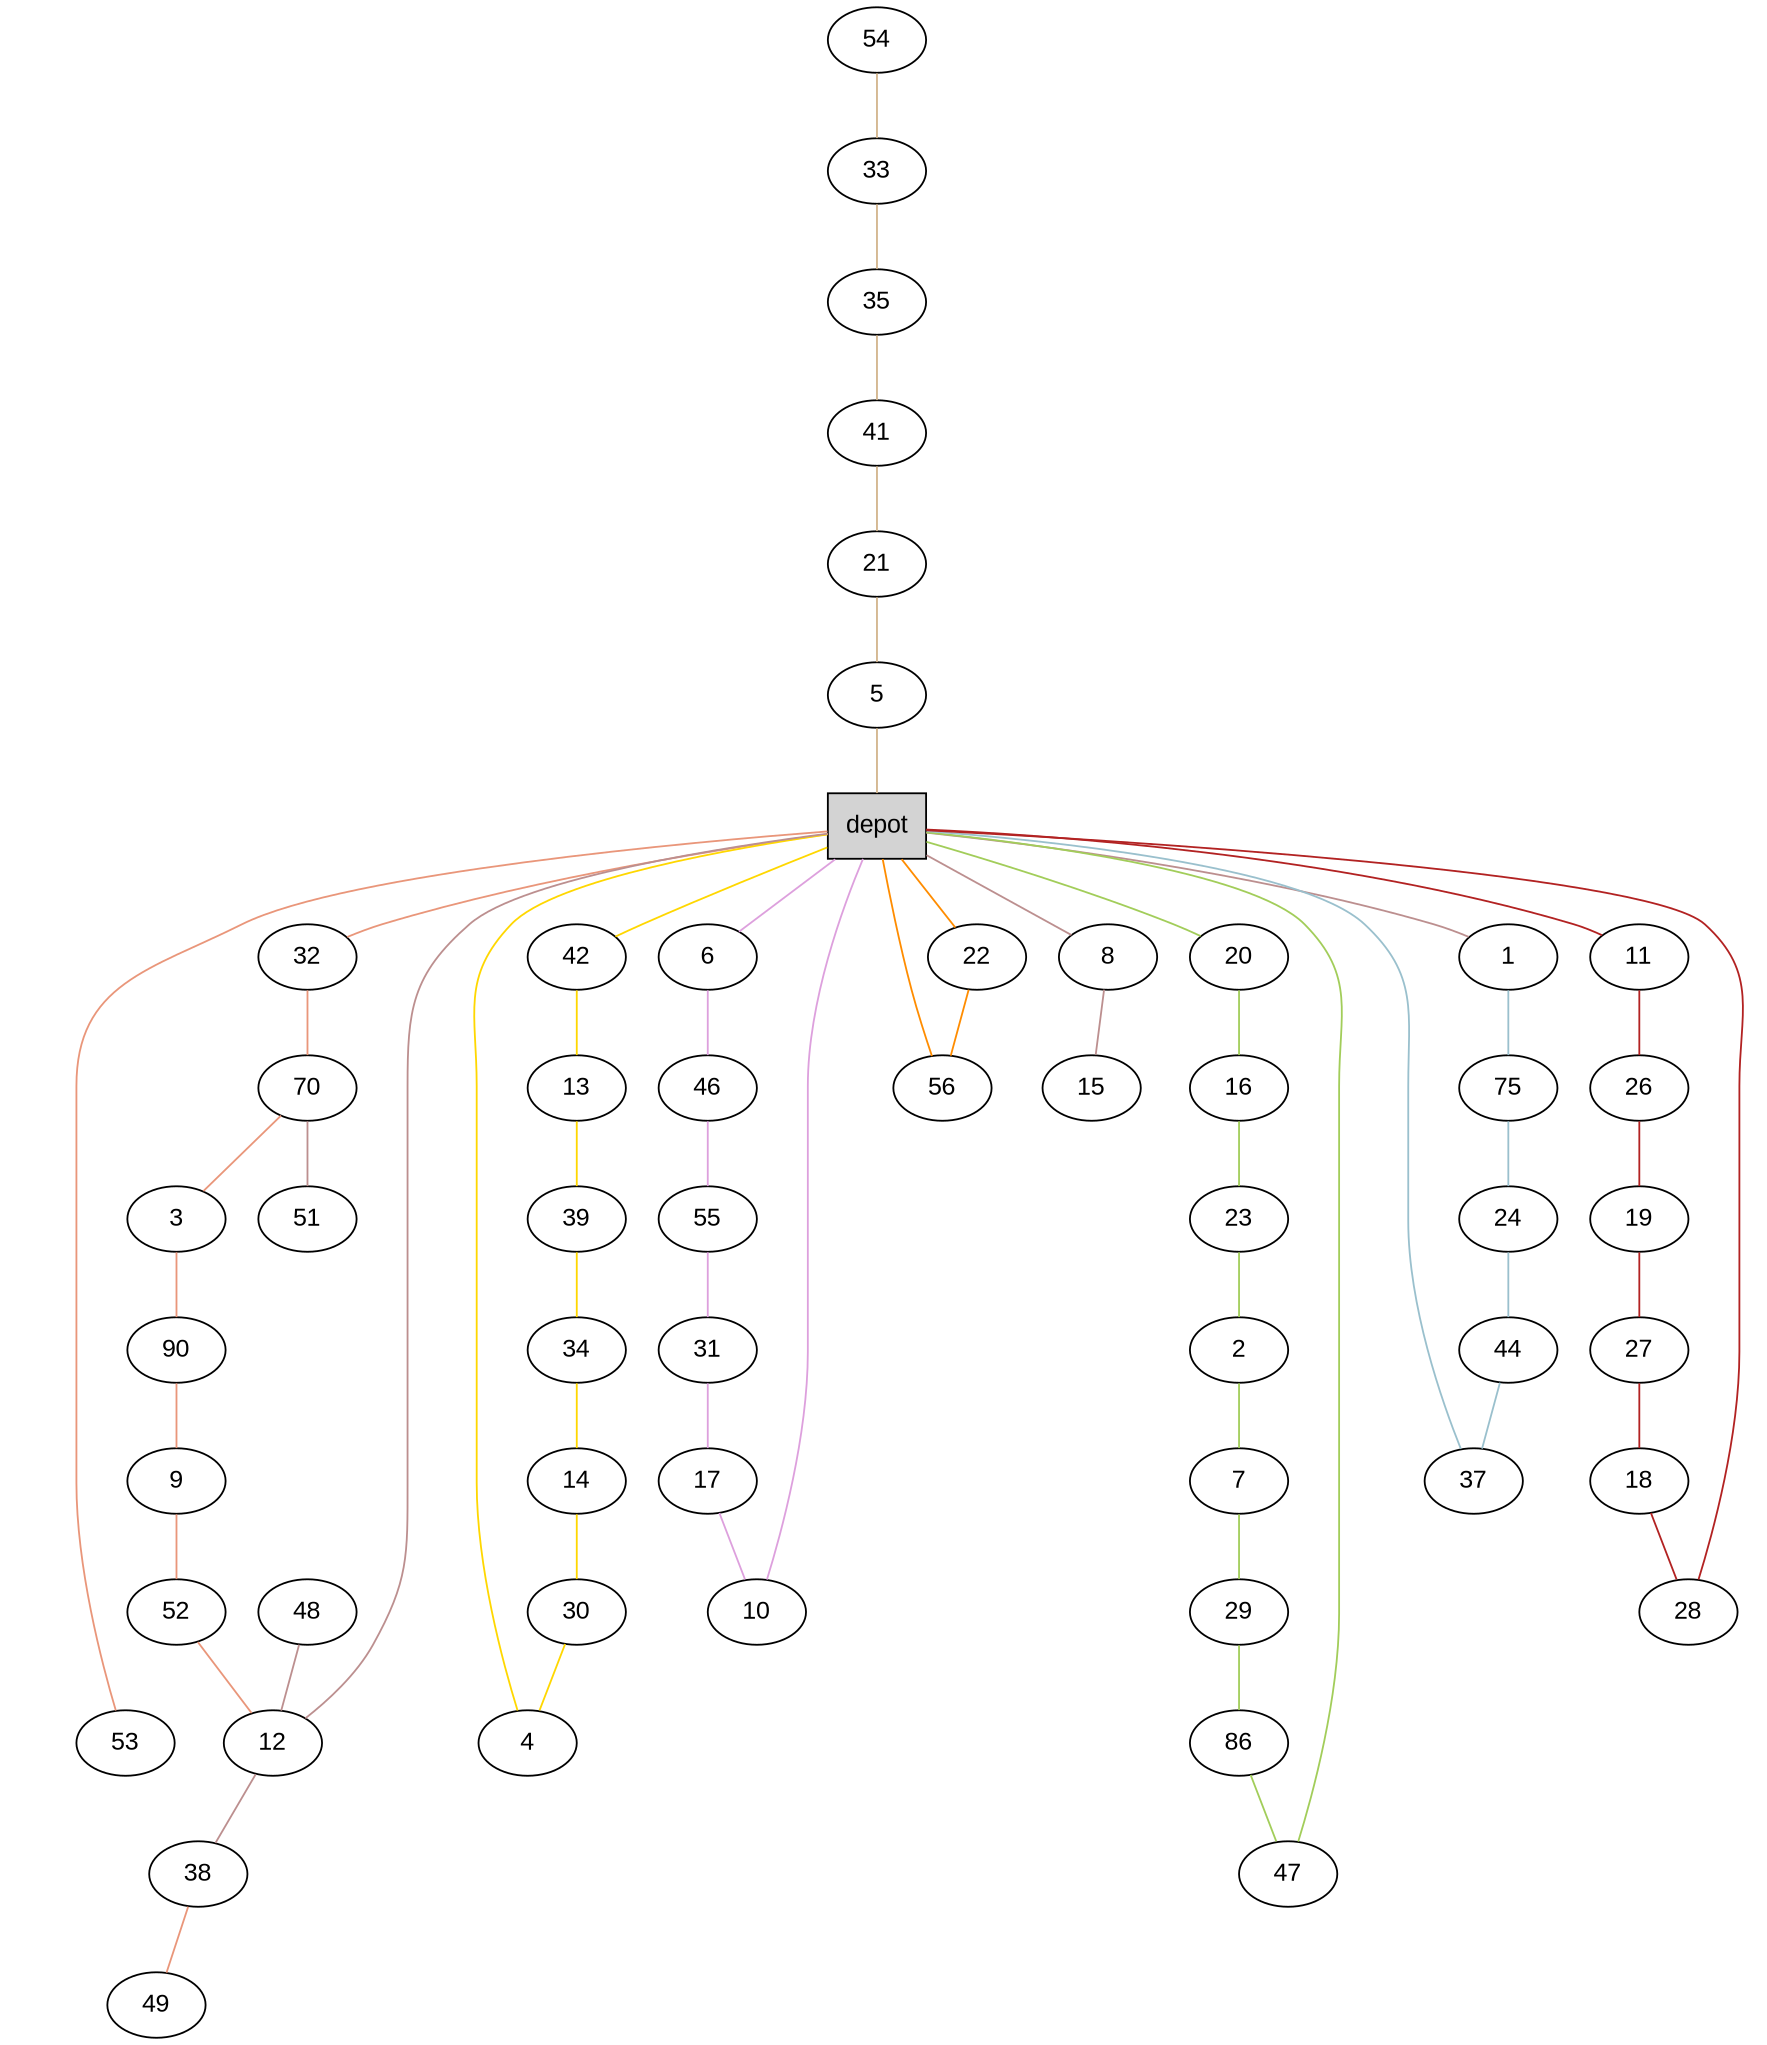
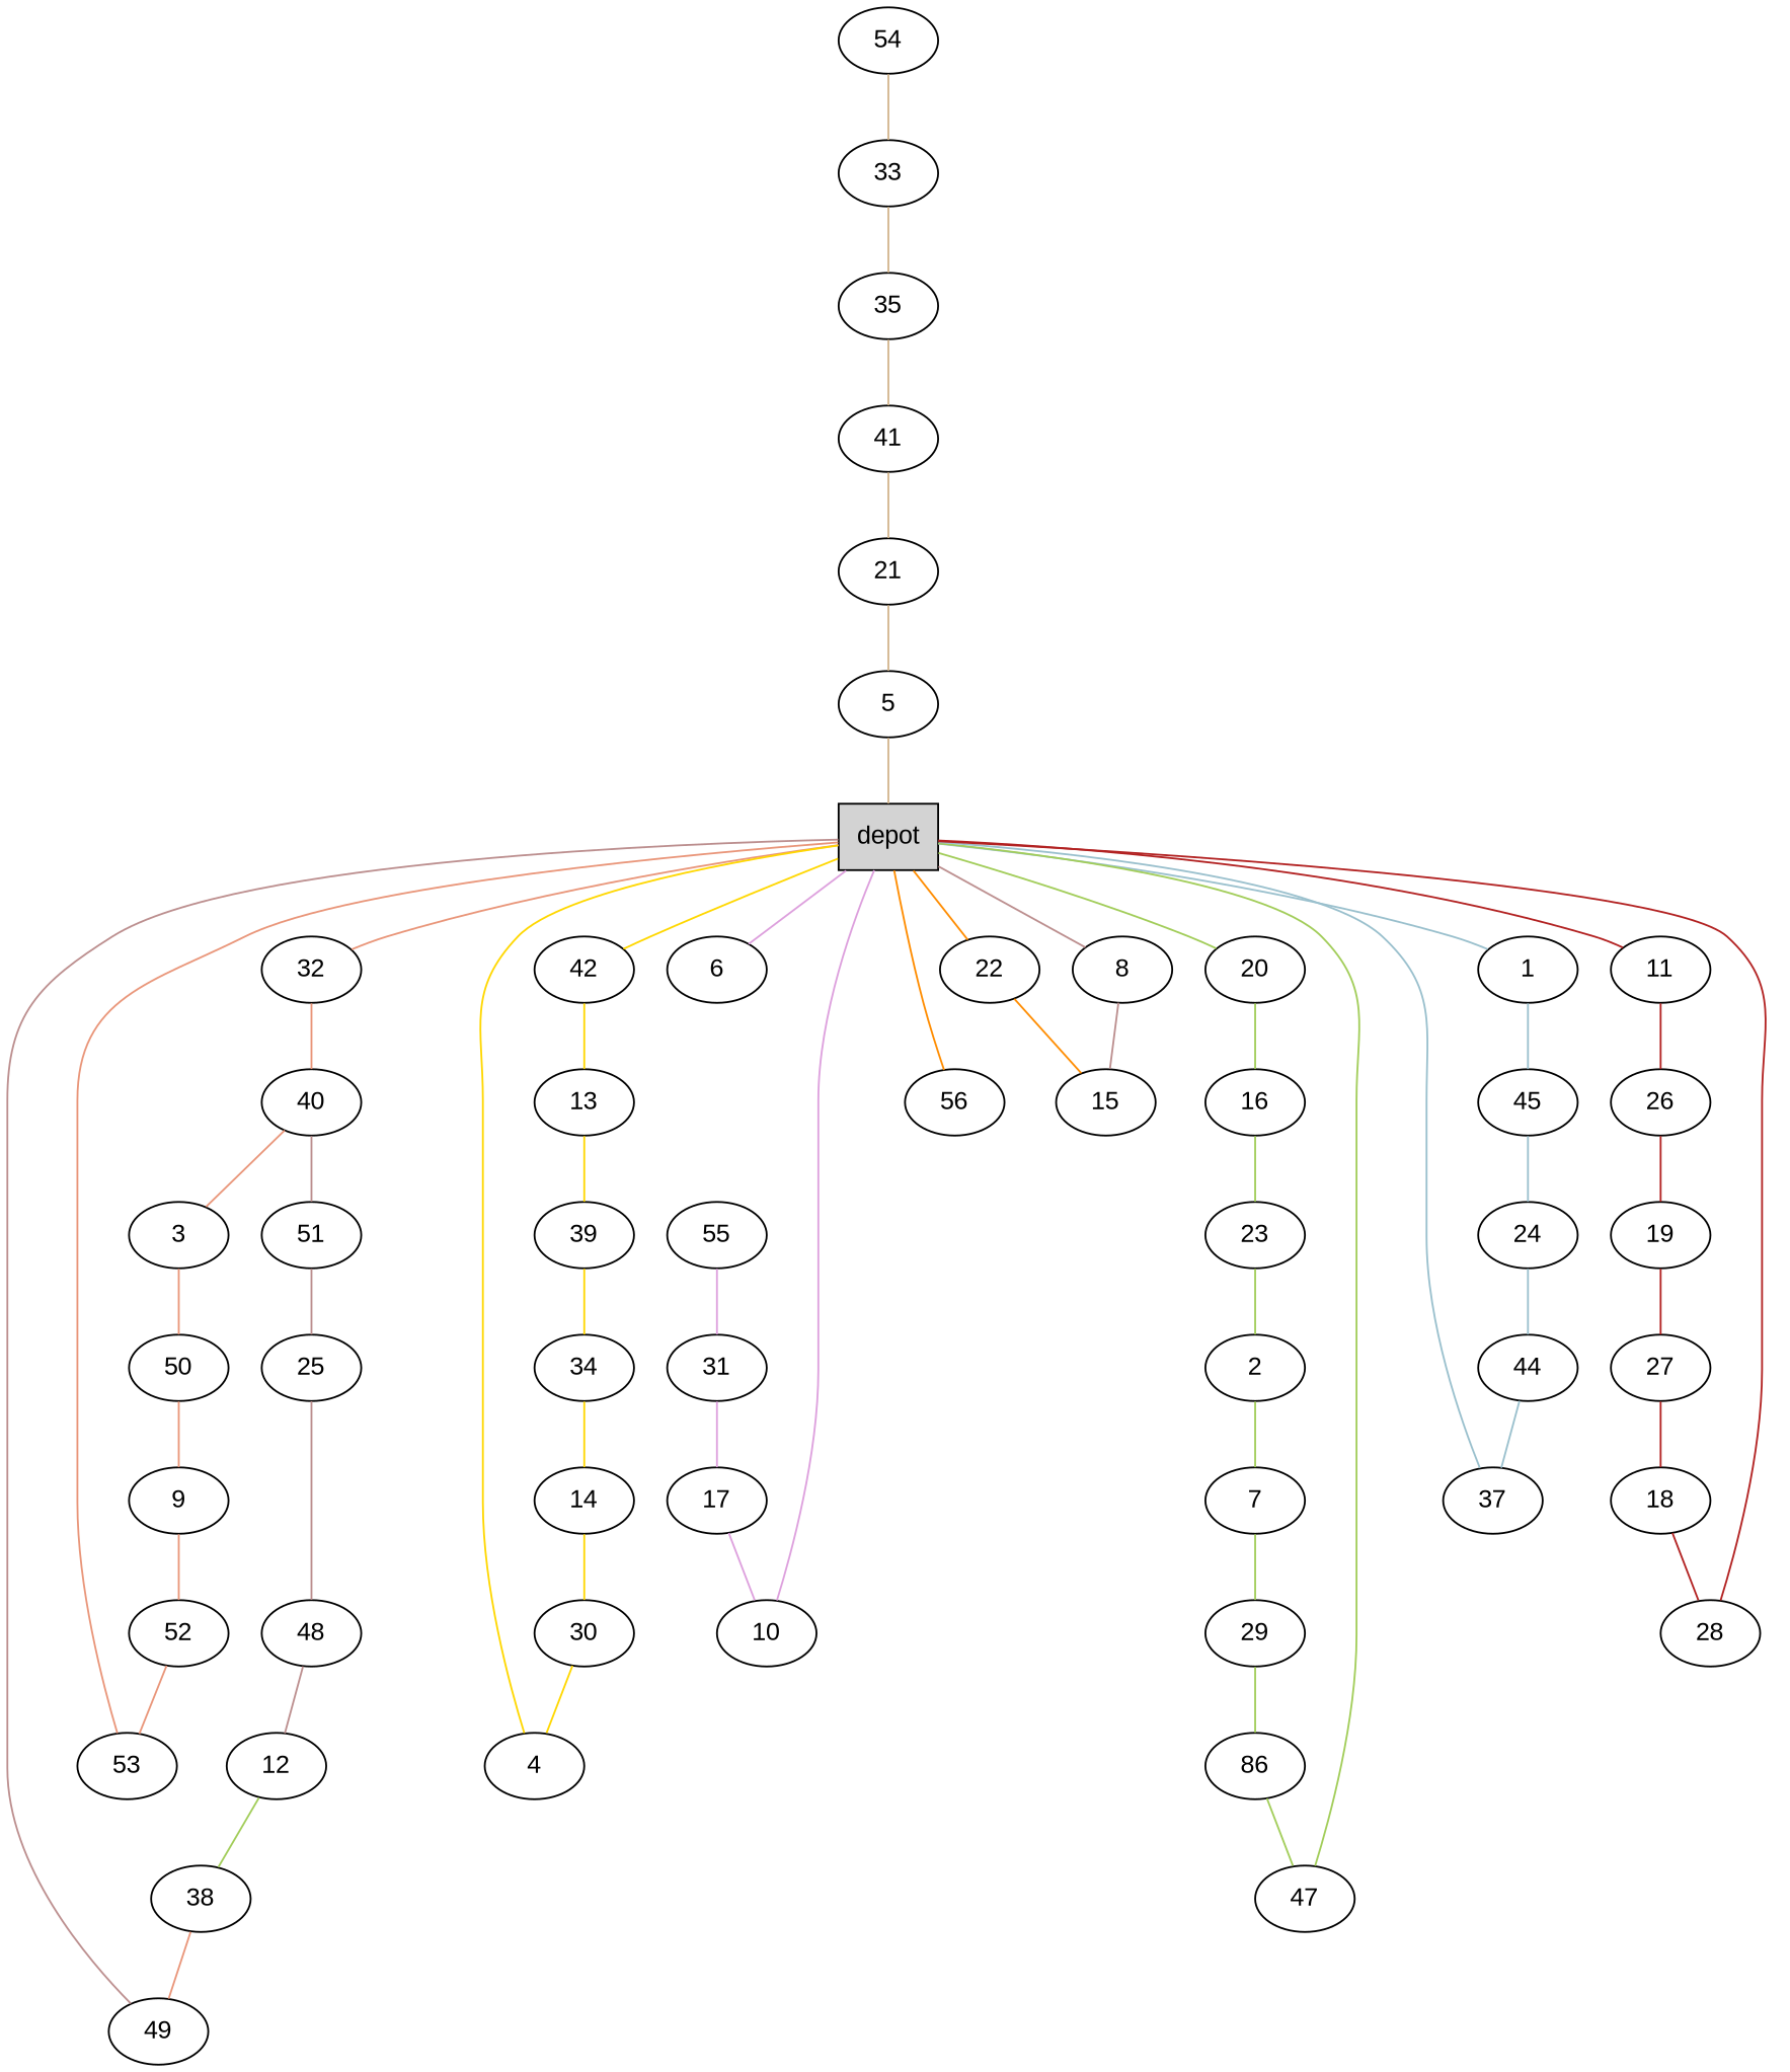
  graph {
    fontname="Liberation Sans"
    node [fontname="Liberation Sans" shape=ellipse]
    edge [color=darksalmon fontname="Liberation Sans"]
    n1 [label=depot shape=box style=filled]
    32
    42
    6
    22
    8
    20
    1
    11
-   40 [label=70]
+   40
    13
-   46
    56
    15
    16
-   45 [label=75]
+   45
    26
    3
    51
-   50 [label=90]
+   50
    9
    52
    53
    39
    34
    14
    30
    4
    55
    31
    17
    10
    54
    33
    35
    41
    21
    5
+   25
    48
    12
    38
    49
    23
    2
    7
    29
    n48 [label=86]
    47
    24
    44
    37
    19
    27
    18
    28
    n1 -- 32
    n1 -- 42 [color=gold]
    n1 -- 6 [color=plum]
    n1 -- 22 [color=darkorange]
    n1 -- 8 [color=rosybrown]
    n1 -- 20 [color=darkolivegreen3]
-   n1 -- 1 [color=rosybrown]
+   n1 -- 1 [color=lightblue3]
    n1 -- 11 [color=firebrick]
    32 -- 40
    42 -- 13 [color=gold]
-   6 -- 46 [color=plum]
-   22 -- 56 [color=darkorange]
+   22 -- 15 [color=darkorange]
    8 -- 15 [color=rosybrown]
    20 -- 16 [color=darkolivegreen3]
    1 -- 45 [color=lightblue3]
    11 -- 26 [color=firebrick]
    40 -- 3
    40 -- 51 [color=rosybrown]
    13 -- 39 [color=gold]
-   46 -- 55 [color=plum]
    56 -- n1 [color=darkorange]
    16 -- 23 [color=darkolivegreen3]
    45 -- 24 [color=lightblue3]
    26 -- 19 [color=firebrick]
    3 -- 50
+   51 -- 25 [color=rosybrown]
    50 -- 9
    9 -- 52
-   52 -- 12
+   52 -- 53
    53 -- n1
    39 -- 34 [color=gold]
    34 -- 14 [color=gold]
    14 -- 30 [color=gold]
    30 -- 4 [color=gold]
    4 -- n1 [color=gold]
    55 -- 31 [color=plum]
    31 -- 17 [color=plum]
    17 -- 10 [color=plum]
    10 -- n1 [color=plum]
    54 -- 33 [color=tan]
    33 -- 35 [color=tan]
    35 -- 41 [color=tan]
    41 -- 21 [color=tan]
    21 -- 5 [color=tan]
    5 -- n1 [color=tan]
+   25 -- 48 [color=rosybrown]
    48 -- 12 [color=rosybrown]
-   12 -- 38 [color=rosybrown]
+   12 -- 38 [color=darkolivegreen3]
    38 -- 49
-   12 -- n1 [color=rosybrown]
+   49 -- n1 [color=rosybrown]
    23 -- 2 [color=darkolivegreen3]
    2 -- 7 [color=darkolivegreen3]
    7 -- 29 [color=darkolivegreen3]
    29 -- n48 [color=darkolivegreen3]
    n48 -- 47 [color=darkolivegreen3]
    47 -- n1 [color=darkolivegreen3]
    24 -- 44 [color=lightblue3]
    44 -- 37 [color=lightblue3]
    37 -- n1 [color=lightblue3]
    19 -- 27 [color=firebrick]
    27 -- 18 [color=firebrick]
    18 -- 28 [color=firebrick]
    28 -- n1 [color=firebrick]
  }
